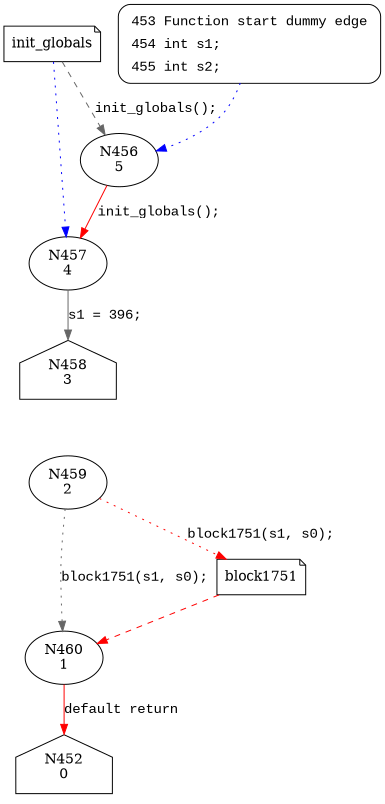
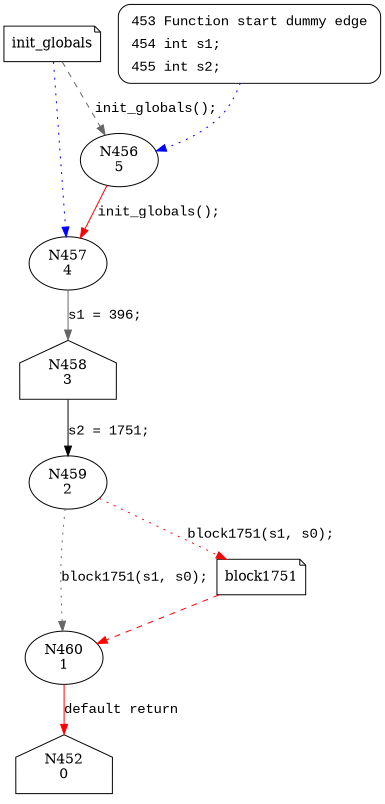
  digraph {
    node [shape=ellipse]
    edge [color=red fontname="Courier New" style=solid]
    n1 [label="N456\n5"]
    n2 [label="N457\n4"]
    n3 [label="N458\n3" shape=house]
    n4 [label=init_globals shape=note]
    n5 [label="N459\n2"]
    n6 [label="N460\n1"]
    n7 [label=block1751 shape=note]
    n8 [label="N452\n0" shape=house]
    n9 [fillcolor=white fontname="Courier New" label=<<table border="0" cellborder="0" cellpadding="3" bgcolor="white"><tr><td align="right">453</td><td align="left">Function start dummy edge</td></tr><tr><td align="right">454</td><td align="left">int s1;</td></tr><tr><td align="right">455</td><td align="left">int s2;</td></tr></table>> penwidth=1 shape=Mrecord style="filled,bold"]
    n1 -> n2 [label="init_globals();"]
    n2 -> n3 [color=gray40 label="s1 = 396;"]
+   n3 -> n5 [color=black label="s2 = 1751;"]
    n4 -> n1 [color=gray40 label="init_globals();" style=dashed]
    n4 -> n2 [color=blue style=dotted]
    n5 -> n6 [color=gray40 label="block1751(s1, s0);" style=dotted]
    n5 -> n7 [label="block1751(s1, s0);" style=dotted]
    n6 -> n8 [label="default return"]
    n7 -> n6 [style=dashed]
    n9 -> n1 [color=blue style=dotted fontname=""]
  }
